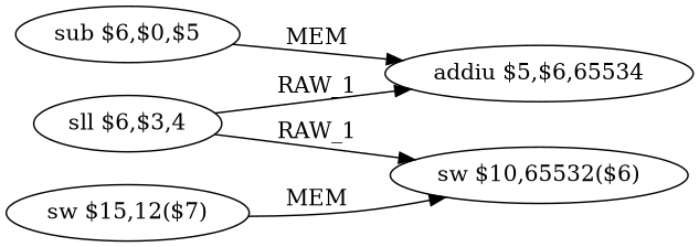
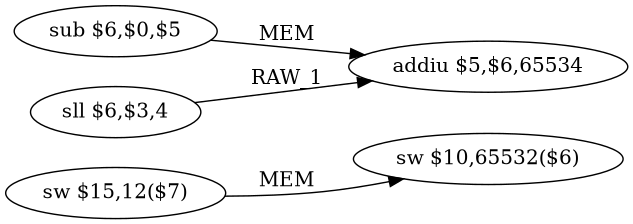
  digraph {
    fontname="DejaVu Serif"
    rankdir=LR
    node [fontname="DejaVu Serif" shape=ellipse]
    edge [fontname="DejaVu Serif"]
    n1 [label="sub $6,$0,$5"]
    n2 [label="addiu $5,$6,65534"]
    n3 [label="sll $6,$3,4"]
    n4 [label="sw $10,65532($6)"]
    n5 [label="sw $15,12($7)"]
    n1 -> n2 [label=MEM]
    n3 -> n2 [label=RAW_1]
-   n3 -> n4 [label=RAW_1]
    n5 -> n4 [label=MEM]
  }
